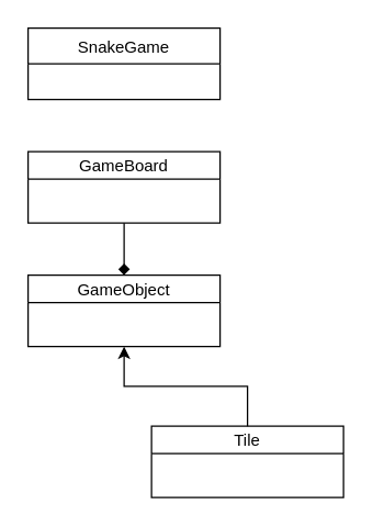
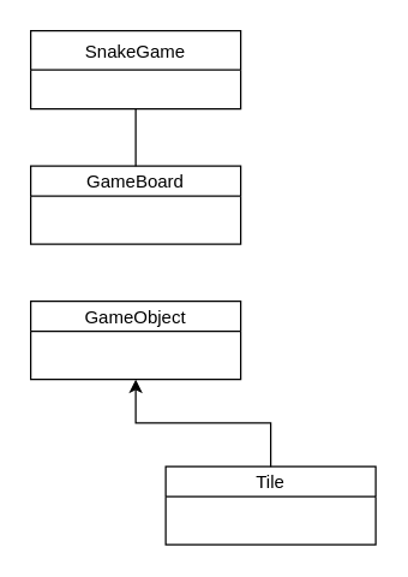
  <mxCell id="0" />
  <mxCell id="1" parent="0" />
- <mxCell id="3" style="edgeStyle=orthogonalEdgeStyle;rounded=0;orthogonalLoop=1;jettySize=auto;html=1;endArrow=diamond;endFill=1;entryX=0.5;entryY=0;entryDx=0;entryDy=0;" edge="1" parent="1" source="4" target="8"><mxGeometry relative="1" as="geometry"><mxPoint x="260" y="106" as="targetPoint" /></mxGeometry></mxCell>
+ <mxCell id="2" style="edgeStyle=orthogonalEdgeStyle;rounded=0;orthogonalLoop=1;jettySize=auto;html=1;entryX=0.5;entryY=1;entryDx=0;entryDy=0;endArrow=none;endFill=0;" edge="1" parent="1" source="4" target="5"><mxGeometry relative="1" as="geometry" /></mxCell>
  <mxCell id="4" value="GameBoard" style="swimlane;fontStyle=0;childLayout=stackLayout;horizontal=1;startSize=20;fillColor=none;horizontalStack=0;resizeParent=1;resizeParentMax=0;resizeLast=0;collapsible=1;marginBottom=0;" vertex="1" parent="1"><mxGeometry x="20" y="110" width="140" height="52" as="geometry"><mxRectangle x="100" y="50" width="100" height="26" as="alternateBounds" /></mxGeometry></mxCell>
  <mxCell id="5" value="SnakeGame" style="swimlane;fontStyle=0;childLayout=stackLayout;horizontal=1;startSize=26;fillColor=none;horizontalStack=0;resizeParent=1;resizeParentMax=0;resizeLast=0;collapsible=1;marginBottom=0;" vertex="1" parent="1"><mxGeometry x="20" y="20" width="140" height="52" as="geometry"><mxRectangle x="100" y="50" width="100" height="26" as="alternateBounds" /></mxGeometry></mxCell>
  <mxCell id="6" style="edgeStyle=orthogonalEdgeStyle;rounded=0;orthogonalLoop=1;jettySize=auto;html=1;entryX=0.5;entryY=1;entryDx=0;entryDy=0;endArrow=classic;endFill=1;" edge="1" parent="1" source="7" target="8"><mxGeometry relative="1" as="geometry" /></mxCell>
  <mxCell id="7" value="Tile" style="swimlane;fontStyle=0;childLayout=stackLayout;horizontal=1;startSize=20;fillColor=none;horizontalStack=0;resizeParent=1;resizeParentMax=0;resizeLast=0;collapsible=1;marginBottom=0;" vertex="1" parent="1"><mxGeometry x="110" y="310" width="140" height="52" as="geometry"><mxRectangle x="100" y="50" width="100" height="26" as="alternateBounds" /></mxGeometry></mxCell>
  <mxCell id="8" value="GameObject" style="swimlane;fontStyle=0;childLayout=stackLayout;horizontal=1;startSize=20;fillColor=none;horizontalStack=0;resizeParent=1;resizeParentMax=0;resizeLast=0;collapsible=1;marginBottom=0;" vertex="1" parent="1"><mxGeometry x="20" y="200" width="140" height="52" as="geometry"><mxRectangle x="100" y="50" width="100" height="26" as="alternateBounds" /></mxGeometry></mxCell>
